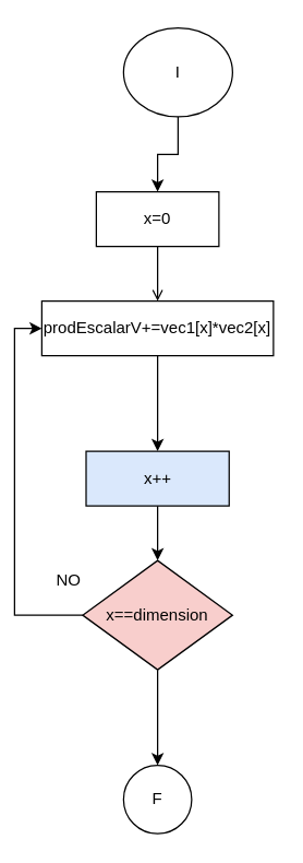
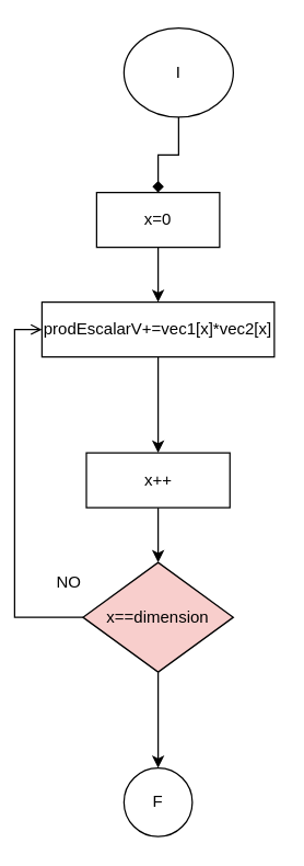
  <mxCell id="0" />
  <mxCell id="1" parent="0" />
- <mxCell id="2" style="edgeStyle=orthogonalEdgeStyle;rounded=0;orthogonalLoop=1;jettySize=auto;html=1;exitX=0.5;exitY=1;exitDx=0;exitDy=0;entryX=0.5;entryY=0;entryDx=0;entryDy=0;" edge="1" parent="1" source="3" target="12"><mxGeometry relative="1" as="geometry" /></mxCell>
+ <mxCell id="2" style="edgeStyle=orthogonalEdgeStyle;rounded=0;orthogonalLoop=1;jettySize=auto;html=1;exitX=0.5;exitY=1;exitDx=0;exitDy=0;entryX=0.5;entryY=0;entryDx=0;entryDy=0;endArrow=diamond;" edge="1" parent="1" source="3" target="12"><mxGeometry relative="1" as="geometry" /></mxCell>
  <mxCell id="3" value="I" style="ellipse;whiteSpace=wrap;html=1;aspect=fixed;" vertex="1" parent="1"><mxGeometry x="90" y="20" width="80" height="65" as="geometry" /></mxCell>
  <mxCell id="4" style="edgeStyle=orthogonalEdgeStyle;rounded=0;orthogonalLoop=1;jettySize=auto;html=1;exitX=0.5;exitY=1;exitDx=0;exitDy=0;" edge="1" parent="1" source="5" target="7"><mxGeometry relative="1" as="geometry"><mxPoint x="115" y="310" as="targetPoint" /></mxGeometry></mxCell>
  <mxCell id="5" value="prodEscalarV+=vec1[x]*vec2[x]" style="rounded=0;whiteSpace=wrap;html=1;" vertex="1" parent="1"><mxGeometry x="30" y="220" width="170" height="40" as="geometry" /></mxCell>
  <mxCell id="6" style="edgeStyle=orthogonalEdgeStyle;rounded=0;orthogonalLoop=1;jettySize=auto;html=1;exitX=0.5;exitY=1;exitDx=0;exitDy=0;" edge="1" parent="1" source="7"><mxGeometry relative="1" as="geometry"><mxPoint x="115" y="410" as="targetPoint" /></mxGeometry></mxCell>
- <mxCell id="7" value="x++" style="rounded=0;whiteSpace=wrap;html=1;fillColor=#dae8fc;" vertex="1" parent="1"><mxGeometry x="62.5" y="330" width="105" height="40" as="geometry" /></mxCell>
- <mxCell id="8" style="edgeStyle=orthogonalEdgeStyle;rounded=0;orthogonalLoop=1;jettySize=auto;html=1;exitX=0;exitY=0.5;exitDx=0;exitDy=0;entryX=0;entryY=0.5;entryDx=0;entryDy=0;" edge="1" parent="1" source="10" target="5"><mxGeometry relative="1" as="geometry" /></mxCell>
+ <mxCell id="7" value="x++" style="rounded=0;whiteSpace=wrap;html=1;" vertex="1" parent="1"><mxGeometry x="62.5" y="330" width="105" height="40" as="geometry" /></mxCell>
+ <mxCell id="8" style="edgeStyle=orthogonalEdgeStyle;rounded=0;orthogonalLoop=1;jettySize=auto;html=1;exitX=0;exitY=0.5;exitDx=0;exitDy=0;entryX=0;entryY=0.5;entryDx=0;entryDy=0;endArrow=open;" edge="1" parent="1" source="10" target="5"><mxGeometry relative="1" as="geometry" /></mxCell>
  <mxCell id="9" style="edgeStyle=orthogonalEdgeStyle;rounded=0;orthogonalLoop=1;jettySize=auto;html=1;exitX=0.5;exitY=1;exitDx=0;exitDy=0;" edge="1" parent="1" source="10"><mxGeometry relative="1" as="geometry"><mxPoint x="115" y="560" as="targetPoint" /></mxGeometry></mxCell>
  <mxCell id="10" value="x==dimension" style="rhombus;whiteSpace=wrap;html=1;fillColor=#f8cecc;" vertex="1" parent="1"><mxGeometry x="60" y="410" width="110" height="80" as="geometry" /></mxCell>
- <mxCell id="11" style="edgeStyle=orthogonalEdgeStyle;rounded=0;orthogonalLoop=1;jettySize=auto;html=1;exitX=0.5;exitY=1;exitDx=0;exitDy=0;entryX=0.5;entryY=0;entryDx=0;entryDy=0;endArrow=open;" edge="1" parent="1" source="12" target="5"><mxGeometry relative="1" as="geometry" /></mxCell>
+ <mxCell id="11" style="edgeStyle=orthogonalEdgeStyle;rounded=0;orthogonalLoop=1;jettySize=auto;html=1;exitX=0.5;exitY=1;exitDx=0;exitDy=0;entryX=0.5;entryY=0;entryDx=0;entryDy=0;" edge="1" parent="1" source="12" target="5"><mxGeometry relative="1" as="geometry" /></mxCell>
  <mxCell id="12" value="x=0" style="rounded=0;whiteSpace=wrap;html=1;" vertex="1" parent="1"><mxGeometry x="70" y="140" width="90" height="40" as="geometry" /></mxCell>
  <mxCell id="13" value="NO" style="text;html=1;align=center;verticalAlign=middle;whiteSpace=wrap;rounded=0;" vertex="1" parent="1"><mxGeometry x="20" y="410" width="60" height="30" as="geometry" /></mxCell>
  <mxCell id="14" value="F" style="ellipse;whiteSpace=wrap;html=1;aspect=fixed;" vertex="1" parent="1"><mxGeometry x="90" y="560" width="50" height="50" as="geometry" /></mxCell>
